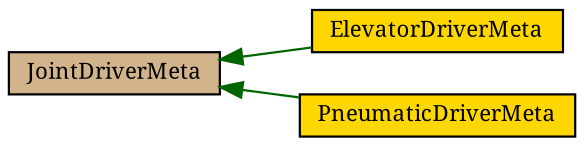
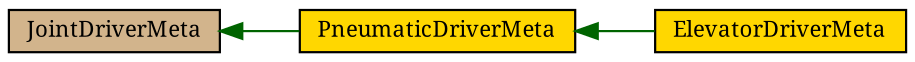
  digraph {
    fontname="Noto Serif"
    rankdir=LR
    node [color=black fillcolor=gold fontname="Noto Serif" fontsize=10 shape=record style=filled]
    edge [color=darkgreen dir=back fontname="Noto Serif" fontsize=10 labelfontname=Helvetica labelfontsize=10 style=solid]
    n1 [fillcolor=tan height=0.2 label=JointDriverMeta width=0.4]
    n2 [height=0.2 label=ElevatorDriverMeta width=0.4]
    n3 [height=0.2 label=PneumaticDriverMeta width=0.4]
-   n1 -> n2
+   n3 -> n2
    n1 -> n3
  }
